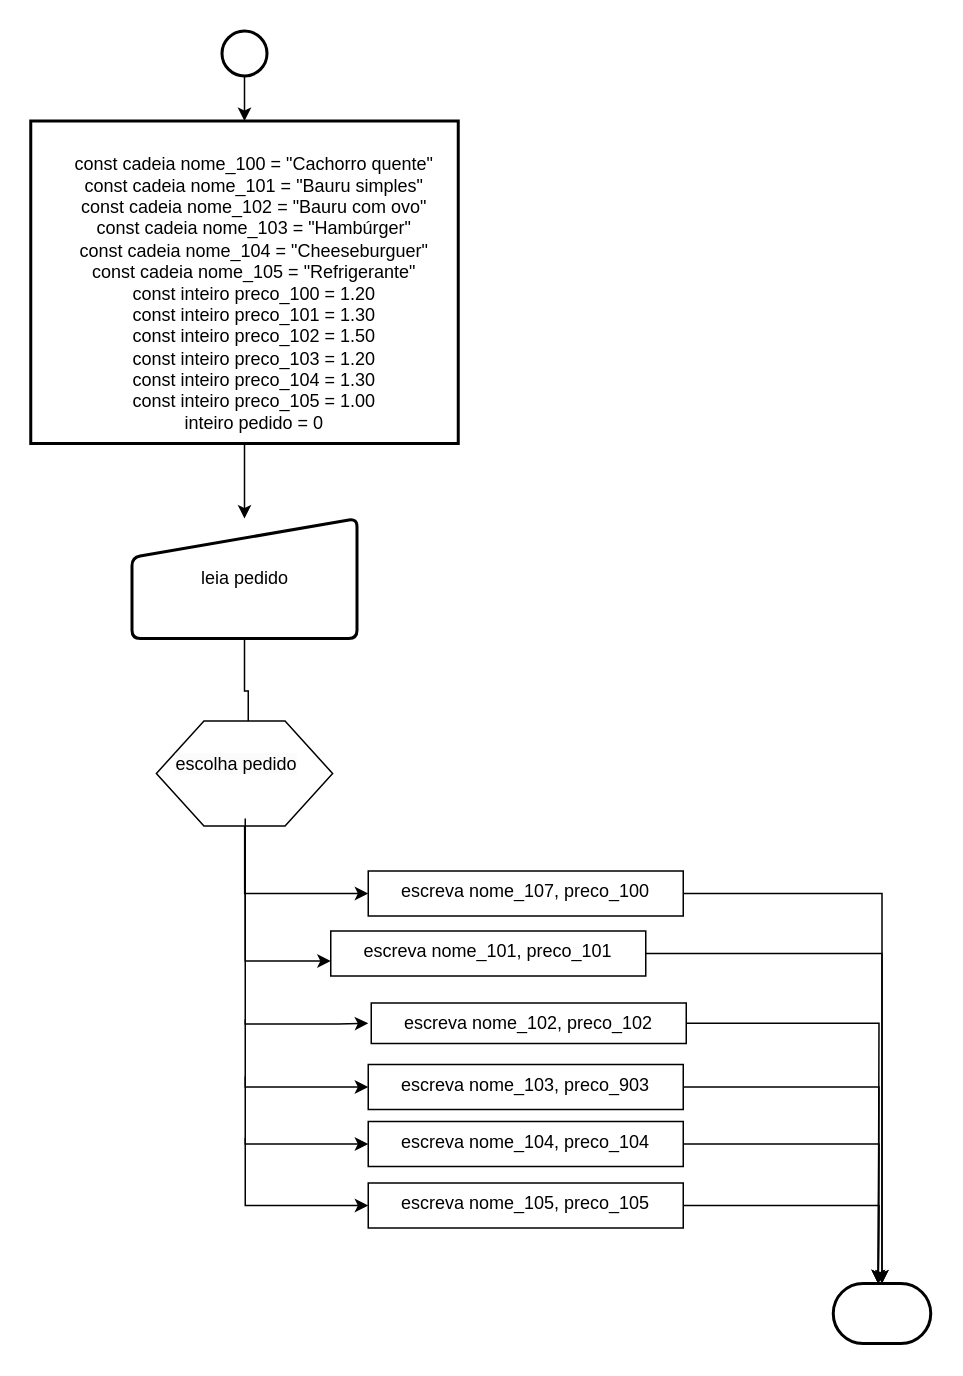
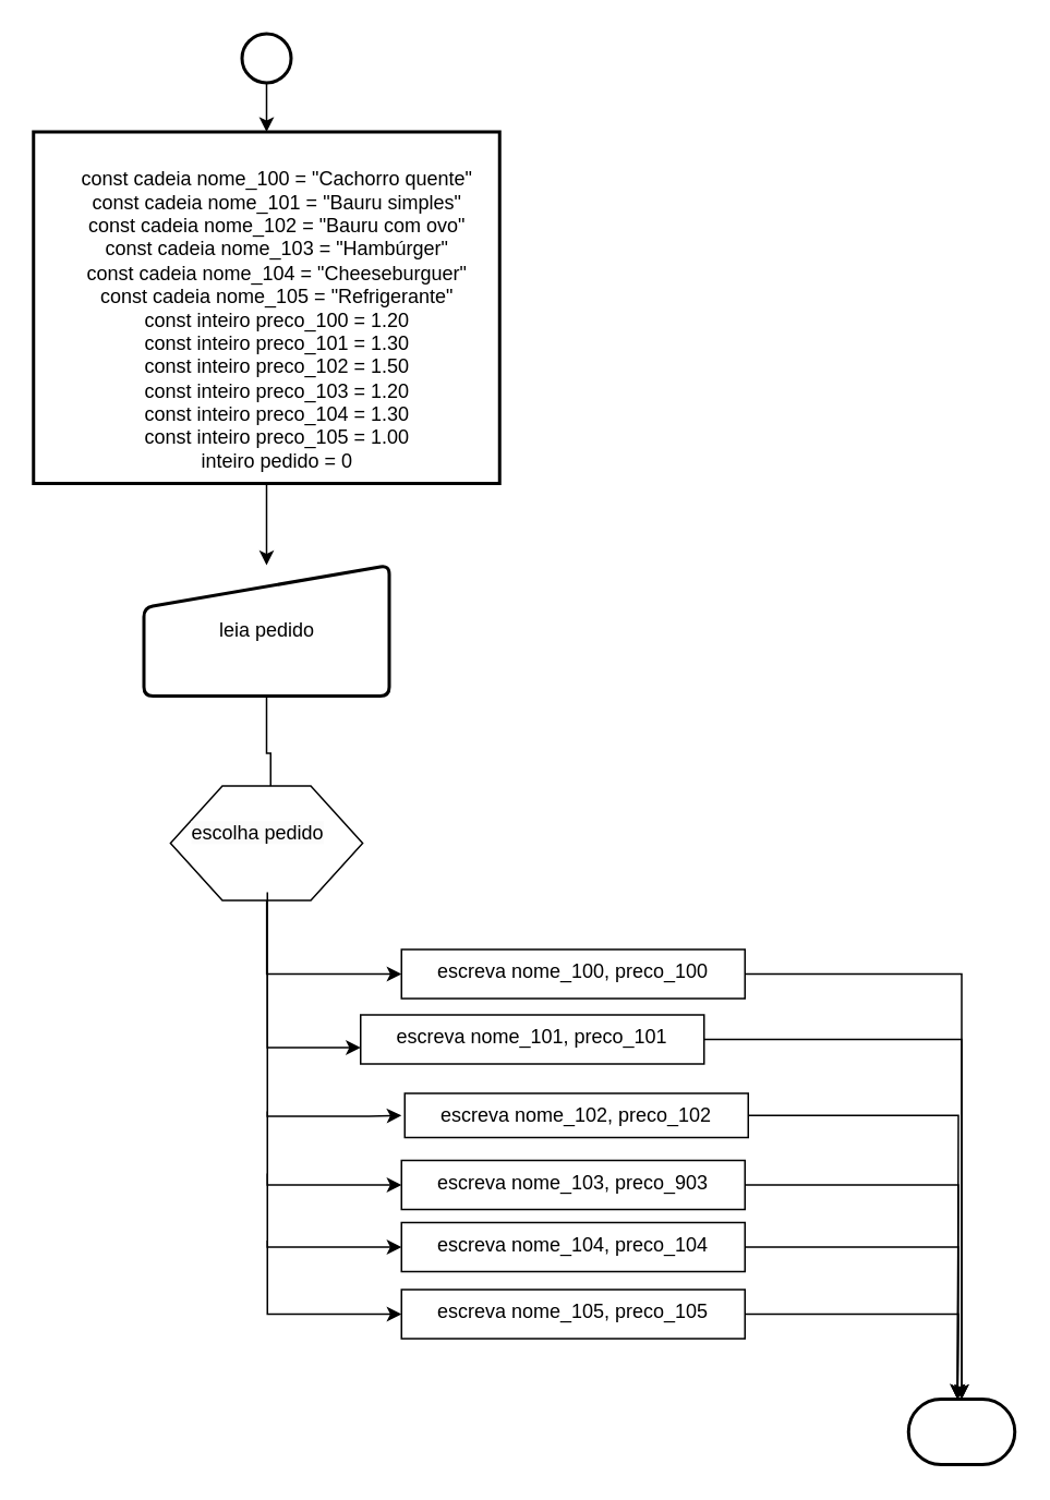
  <mxCell id="0" />
  <mxCell id="1" parent="0" />
  <mxCell id="2" value="&lt;div style=&quot;color: rgb(204, 204, 204); background-color: rgb(31, 31, 31); font-family: Consolas, &amp;quot;Courier New&amp;quot;, monospace; font-weight: normal; font-size: 14px; line-height: 19px;&quot;&gt;&lt;br&gt;&lt;/div&gt;" style="text;whiteSpace=wrap;html=1;" vertex="1" parent="1"><mxGeometry x="105" y="115" width="30" height="40" as="geometry" /></mxCell>
  <mxCell id="3" value="" style="edgeStyle=orthogonalEdgeStyle;rounded=0;orthogonalLoop=1;jettySize=auto;html=1;" edge="1" parent="1" source="4" target="7"><mxGeometry relative="1" as="geometry" /></mxCell>
  <mxCell id="4" value="" style="strokeWidth=2;html=1;shape=mxgraph.flowchart.start_2;whiteSpace=wrap;" vertex="1" parent="1"><mxGeometry x="147.5" y="20" width="30" height="30" as="geometry" /></mxCell>
  <mxCell id="5" value="" style="strokeWidth=2;html=1;shape=mxgraph.flowchart.terminator;whiteSpace=wrap;" vertex="1" parent="1"><mxGeometry x="555" y="855" width="65" height="40" as="geometry" /></mxCell>
  <mxCell id="6" value="" style="edgeStyle=orthogonalEdgeStyle;rounded=0;orthogonalLoop=1;jettySize=auto;html=1;" edge="1" parent="1" source="7" target="9"><mxGeometry relative="1" as="geometry" /></mxCell>
  <mxCell id="7" value="&lt;div&gt;&lt;br&gt;&lt;/div&gt;&lt;div&gt;&amp;nbsp; &amp;nbsp; const cadeia nome_100 = &quot;Cachorro quente&quot;&lt;/div&gt;&lt;div&gt;&amp;nbsp; &amp;nbsp; const cadeia nome_101 = &quot;Bauru simples&quot;&lt;/div&gt;&lt;div&gt;&amp;nbsp; &amp;nbsp; const cadeia nome_102 = &quot;Bauru com ovo&quot;&lt;/div&gt;&lt;div&gt;&amp;nbsp; &amp;nbsp; const cadeia nome_103 = &quot;Hambúrger&quot;&lt;/div&gt;&lt;div&gt;&amp;nbsp; &amp;nbsp; const cadeia nome_104 = &quot;Cheeseburguer&quot;&lt;/div&gt;&lt;div&gt;&amp;nbsp; &amp;nbsp; const cadeia nome_105 = &quot;Refrigerante&quot;&lt;/div&gt;&lt;div&gt;&amp;nbsp; &amp;nbsp; const inteiro preco_100 = 1.20&lt;/div&gt;&lt;div&gt;&amp;nbsp; &amp;nbsp; const inteiro preco_101 = 1.30&lt;/div&gt;&lt;div&gt;&amp;nbsp; &amp;nbsp; const inteiro preco_102 = 1.50&lt;/div&gt;&lt;div&gt;&amp;nbsp; &amp;nbsp; const inteiro preco_103 = 1.20&lt;/div&gt;&lt;div&gt;&amp;nbsp; &amp;nbsp; const inteiro preco_104 = 1.30&lt;/div&gt;&lt;div&gt;&amp;nbsp; &amp;nbsp; const inteiro preco_105 = 1.00&lt;/div&gt;&lt;div&gt;&amp;nbsp; &amp;nbsp; inteiro pedido = 0&lt;/div&gt;" style="whiteSpace=wrap;html=1;strokeWidth=2;" vertex="1" parent="1"><mxGeometry x="20" y="80" width="285" height="215" as="geometry" /></mxCell>
  <mxCell id="8" value="" style="edgeStyle=orthogonalEdgeStyle;rounded=0;orthogonalLoop=1;jettySize=auto;html=1;" edge="1" parent="1" source="9" target="13"><mxGeometry relative="1" as="geometry" /></mxCell>
  <mxCell id="9" value="leia pedido" style="html=1;strokeWidth=2;shape=manualInput;whiteSpace=wrap;rounded=1;size=26;arcSize=11;" vertex="1" parent="1"><mxGeometry x="87.5" y="345" width="150" height="80" as="geometry" /></mxCell>
  <mxCell id="10" value="" style="edgeStyle=orthogonalEdgeStyle;rounded=0;orthogonalLoop=1;jettySize=auto;html=1;" edge="1" parent="1" source="11" target="14"><mxGeometry relative="1" as="geometry"><Array as="points"><mxPoint x="163" y="595" /></Array></mxGeometry></mxCell>
  <mxCell id="11" value="" style="verticalLabelPosition=bottom;verticalAlign=top;html=1;shape=hexagon;perimeter=hexagonPerimeter2;arcSize=6;size=0.27;" vertex="1" parent="1"><mxGeometry x="103.75" y="480" width="117.5" height="70" as="geometry" /></mxCell>
  <mxCell id="12" style="edgeStyle=orthogonalEdgeStyle;rounded=0;orthogonalLoop=1;jettySize=auto;html=1;entryX=0;entryY=0.5;entryDx=0;entryDy=0;" edge="1" parent="1"><mxGeometry relative="1" as="geometry"><mxPoint x="163" y="545" as="sourcePoint" /><mxPoint x="245" y="681.5" as="targetPoint" /><Array as="points"><mxPoint x="163" y="682" /><mxPoint x="225" y="682" /></Array></mxGeometry></mxCell>
  <mxCell id="13" value="&lt;span style=&quot;color: rgb(0, 0, 0); font-family: Helvetica; font-size: 12px; font-style: normal; font-variant-ligatures: normal; font-variant-caps: normal; font-weight: 400; letter-spacing: normal; orphans: 2; text-align: center; text-indent: 0px; text-transform: none; widows: 2; word-spacing: 0px; -webkit-text-stroke-width: 0px; background-color: rgb(251, 251, 251); text-decoration-thickness: initial; text-decoration-style: initial; text-decoration-color: initial; float: none; display: inline !important;&quot;&gt;escolha pedido&lt;/span&gt;" style="text;whiteSpace=wrap;html=1;" vertex="1" parent="1"><mxGeometry x="115" y="495" width="100" height="40" as="geometry" /></mxCell>
- <mxCell id="14" value="escreva nome_107, preco_100" style="whiteSpace=wrap;html=1;verticalAlign=top;arcSize=6;" vertex="1" parent="1"><mxGeometry x="245" y="580" width="210" height="30" as="geometry" /></mxCell>
+ <mxCell id="14" value="escreva nome_100, preco_100" style="whiteSpace=wrap;html=1;verticalAlign=top;arcSize=6;" vertex="1" parent="1"><mxGeometry x="245" y="580" width="210" height="30" as="geometry" /></mxCell>
  <mxCell id="15" value="" style="edgeStyle=orthogonalEdgeStyle;rounded=0;orthogonalLoop=1;jettySize=auto;html=1;" edge="1" parent="1" target="17"><mxGeometry relative="1" as="geometry"><mxPoint x="163" y="595" as="sourcePoint" /><Array as="points"><mxPoint x="163" y="640" /></Array></mxGeometry></mxCell>
  <mxCell id="16" style="edgeStyle=orthogonalEdgeStyle;rounded=0;orthogonalLoop=1;jettySize=auto;html=1;exitX=1;exitY=0.5;exitDx=0;exitDy=0;entryX=0.5;entryY=0;entryDx=0;entryDy=0;entryPerimeter=0;" edge="1" parent="1" source="17" target="5"><mxGeometry relative="1" as="geometry"><mxPoint x="465" y="640" as="targetPoint" /></mxGeometry></mxCell>
  <mxCell id="17" value="escreva nome_101, preco_101" style="whiteSpace=wrap;html=1;verticalAlign=top;arcSize=6;" vertex="1" parent="1"><mxGeometry x="220" y="620" width="210" height="30" as="geometry" /></mxCell>
  <mxCell id="18" style="edgeStyle=orthogonalEdgeStyle;rounded=0;orthogonalLoop=1;jettySize=auto;html=1;exitX=1;exitY=0.5;exitDx=0;exitDy=0;" edge="1" parent="1" source="19"><mxGeometry relative="1" as="geometry"><mxPoint x="585" y="855" as="targetPoint" /></mxGeometry></mxCell>
  <mxCell id="19" value="escreva nome_102, preco_102" style="whiteSpace=wrap;html=1;verticalAlign=top;arcSize=6;" vertex="1" parent="1"><mxGeometry x="247" y="668" width="210" height="27" as="geometry" /></mxCell>
  <mxCell id="20" value="" style="edgeStyle=orthogonalEdgeStyle;rounded=0;orthogonalLoop=1;jettySize=auto;html=1;" edge="1" parent="1" target="22"><mxGeometry relative="1" as="geometry"><mxPoint x="163" y="679" as="sourcePoint" /><Array as="points"><mxPoint x="163" y="724" /></Array></mxGeometry></mxCell>
  <mxCell id="21" style="edgeStyle=orthogonalEdgeStyle;rounded=0;orthogonalLoop=1;jettySize=auto;html=1;" edge="1" parent="1" source="22"><mxGeometry relative="1" as="geometry"><mxPoint x="585" y="855" as="targetPoint" /></mxGeometry></mxCell>
  <mxCell id="22" value="escreva nome_103, preco_903" style="whiteSpace=wrap;html=1;verticalAlign=top;arcSize=6;" vertex="1" parent="1"><mxGeometry x="245" y="709" width="210" height="30" as="geometry" /></mxCell>
  <mxCell id="23" value="" style="edgeStyle=orthogonalEdgeStyle;rounded=0;orthogonalLoop=1;jettySize=auto;html=1;" edge="1" parent="1" target="25"><mxGeometry relative="1" as="geometry"><mxPoint x="163" y="717" as="sourcePoint" /><Array as="points"><mxPoint x="163" y="762" /></Array></mxGeometry></mxCell>
  <mxCell id="24" style="edgeStyle=orthogonalEdgeStyle;rounded=0;orthogonalLoop=1;jettySize=auto;html=1;" edge="1" parent="1" source="25"><mxGeometry relative="1" as="geometry"><mxPoint x="585" y="855" as="targetPoint" /></mxGeometry></mxCell>
  <mxCell id="25" value="escreva nome_104, preco_104" style="whiteSpace=wrap;html=1;verticalAlign=top;arcSize=6;" vertex="1" parent="1"><mxGeometry x="245" y="747" width="210" height="30" as="geometry" /></mxCell>
  <mxCell id="26" value="" style="edgeStyle=orthogonalEdgeStyle;rounded=0;orthogonalLoop=1;jettySize=auto;html=1;" edge="1" parent="1" target="28"><mxGeometry relative="1" as="geometry"><mxPoint x="163" y="758" as="sourcePoint" /><Array as="points"><mxPoint x="163" y="803" /></Array></mxGeometry></mxCell>
  <mxCell id="27" style="edgeStyle=orthogonalEdgeStyle;rounded=0;orthogonalLoop=1;jettySize=auto;html=1;" edge="1" parent="1" source="28"><mxGeometry relative="1" as="geometry"><mxPoint x="585" y="855" as="targetPoint" /></mxGeometry></mxCell>
  <mxCell id="28" value="escreva nome_105, preco_105" style="whiteSpace=wrap;html=1;verticalAlign=top;arcSize=6;" vertex="1" parent="1"><mxGeometry x="245" y="788" width="210" height="30" as="geometry" /></mxCell>
  <mxCell id="29" style="edgeStyle=orthogonalEdgeStyle;rounded=0;orthogonalLoop=1;jettySize=auto;html=1;exitX=1;exitY=0.5;exitDx=0;exitDy=0;entryX=0.5;entryY=0;entryDx=0;entryDy=0;entryPerimeter=0;" edge="1" parent="1" source="14" target="5"><mxGeometry relative="1" as="geometry" /></mxCell>
